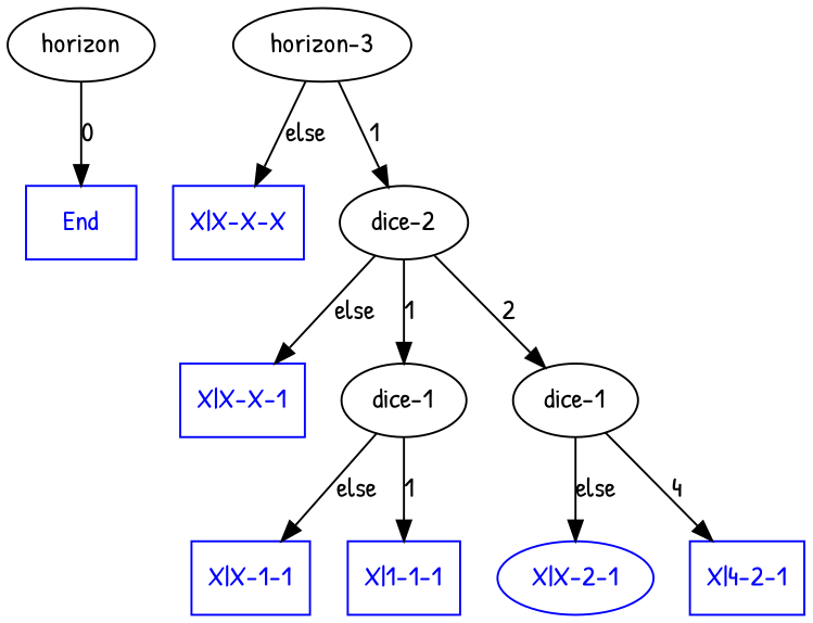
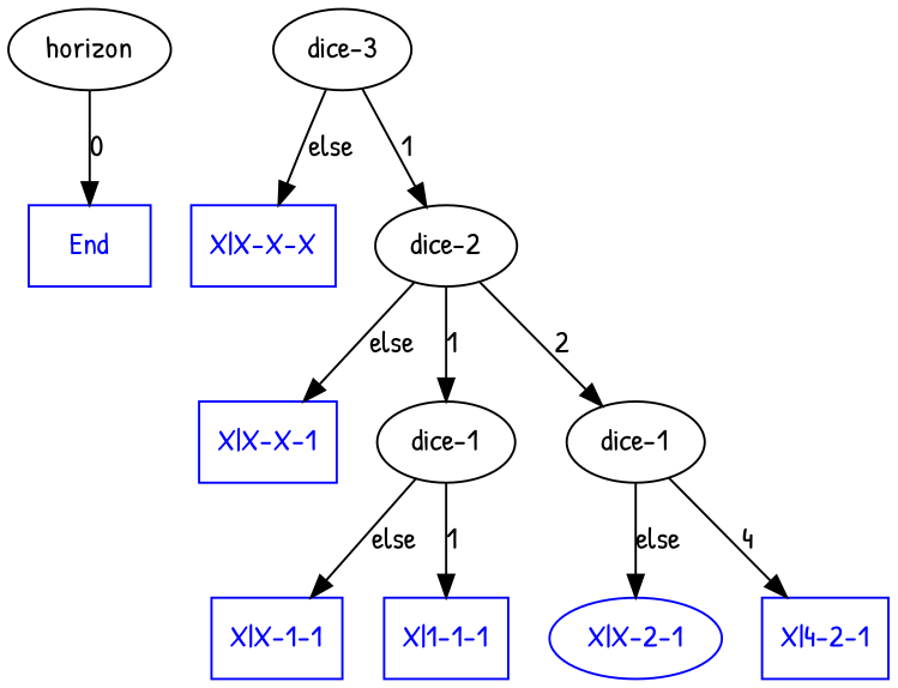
  digraph {
    fontname="Patrick Hand"
    node [color=blue fontcolor=blue fontname="Patrick Hand" shape=box]
    edge [fontcolor=black fontname="Patrick Hand"]
    n1 [label=End]
    n2 [label="X|X-X-X"]
    n3 [label="X|X-X-1"]
    n4 [label="X|X-1-1"]
    n5 [label="X|1-1-1"]
    n6 [label="X|X-2-1" shape=ellipse]
    n7 [label="X|4-2-1"]
    n8 [label="dice-1" shape=ellipse color="" fontcolor=""]
    n9 [label="dice-1" shape=ellipse color="" fontcolor=""]
-   n10 [label="horizon-3" shape=ellipse color="" fontcolor=""]
+   n10 [label="dice-3" shape=ellipse color="" fontcolor=""]
    n11 [label="dice-2" shape=ellipse color="" fontcolor=""]
    horizon [shape=ellipse color="" fontcolor=""]
    subgraph sub_1 {
      n1
      n2
      n3
      n4
      n5
      n6
      n7
    }
    subgraph sub_2 {
      n8
      n9
    }
    n8 -> n4 [label=else]
    n8 -> n5 [label=1]
    n9 -> n6 [label=else]
    n9 -> n7 [label=4]
    n10 -> n2 [label=else]
    n10 -> n11 [label=1]
    n11 -> n3 [label=else]
    n11 -> n8 [label=1]
    n11 -> n9 [label=2]
    horizon -> n1 [label=0]
  }
